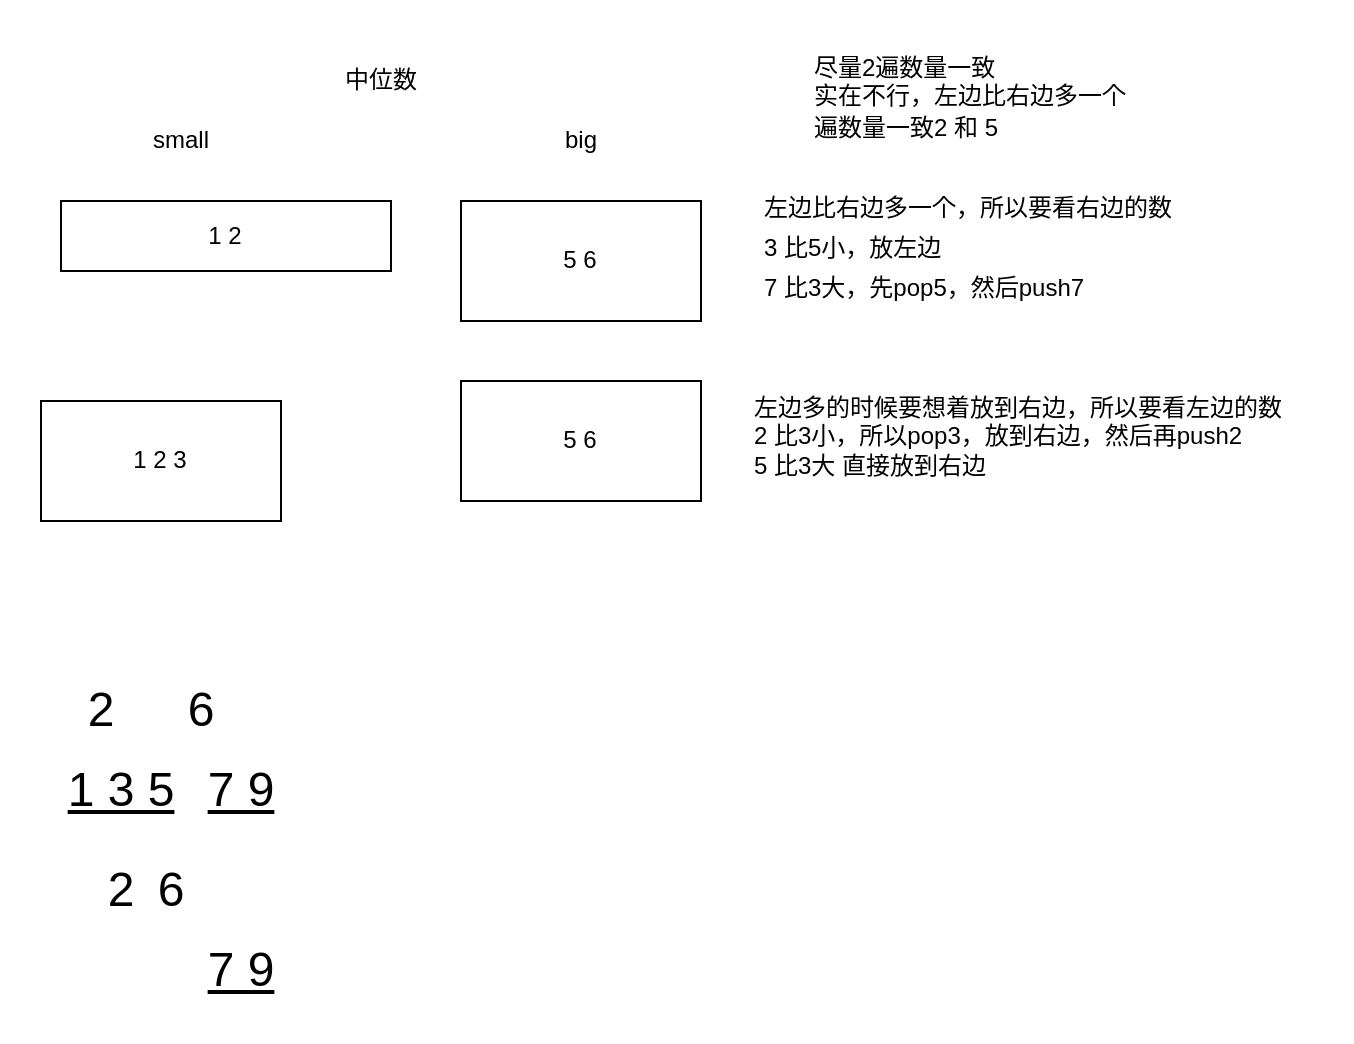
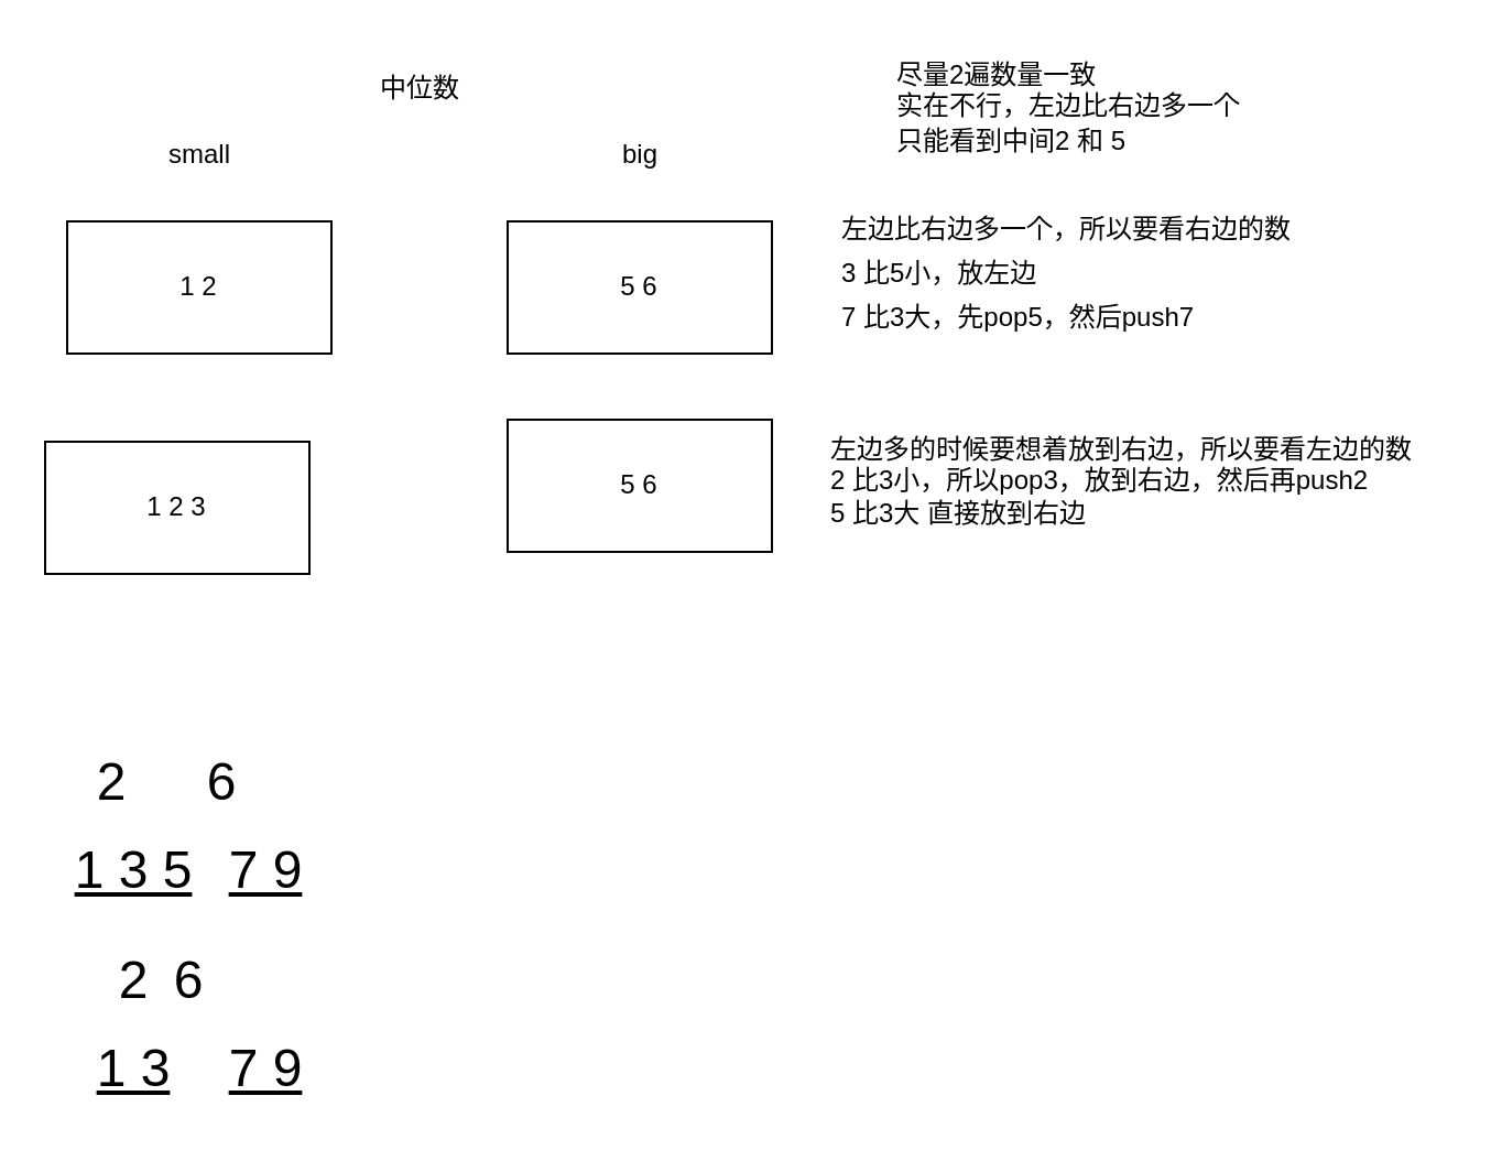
  <mxCell id="0" />
  <mxCell id="1" parent="0" />
- <mxCell id="2" value="1 2" style="rounded=0;whiteSpace=wrap;html=1;" vertex="1" parent="1"><mxGeometry x="30" y="100" width="165" height="35" as="geometry" /></mxCell>
+ <mxCell id="2" value="1 2" style="rounded=0;whiteSpace=wrap;html=1;" vertex="1" parent="1"><mxGeometry x="30" y="100" width="120" height="60" as="geometry" /></mxCell>
  <mxCell id="3" value="5 6" style="rounded=0;whiteSpace=wrap;html=1;" vertex="1" parent="1"><mxGeometry x="230" y="100" width="120" height="60" as="geometry" /></mxCell>
  <mxCell id="4" value="1 2 3" style="rounded=0;whiteSpace=wrap;html=1;" vertex="1" parent="1"><mxGeometry x="20" y="200" width="120" height="60" as="geometry" /></mxCell>
  <mxCell id="5" value="5 6" style="rounded=0;whiteSpace=wrap;html=1;" vertex="1" parent="1"><mxGeometry x="230" y="190" width="120" height="60" as="geometry" /></mxCell>
  <mxCell id="6" value="中位数" style="text;html=1;align=center;verticalAlign=middle;resizable=0;points=[];autosize=1;strokeColor=none;fillColor=none;" vertex="1" parent="1"><mxGeometry x="165" y="30" width="50" height="20" as="geometry" /></mxCell>
  <mxCell id="7" value="small" style="text;html=1;align=center;verticalAlign=middle;resizable=0;points=[];autosize=1;strokeColor=none;fillColor=none;" vertex="1" parent="1"><mxGeometry x="70" y="60" width="40" height="20" as="geometry" /></mxCell>
  <mxCell id="8" value="big" style="text;html=1;align=center;verticalAlign=middle;resizable=0;points=[];autosize=1;strokeColor=none;fillColor=none;" vertex="1" parent="1"><mxGeometry x="275" y="60" width="30" height="20" as="geometry" /></mxCell>
  <mxCell id="9" value="3 比5小，放左边" style="text;html=1;align=left;verticalAlign=top;resizable=0;points=[];autosize=1;strokeColor=none;fillColor=none;" vertex="1" parent="1"><mxGeometry x="380" y="110" width="100" height="20" as="geometry" /></mxCell>
  <mxCell id="10" value="7 比3大，先pop5，然后push7" style="text;html=1;align=left;verticalAlign=top;resizable=0;points=[];autosize=1;strokeColor=none;fillColor=none;" vertex="1" parent="1"><mxGeometry x="380" y="130" width="180" height="20" as="geometry" /></mxCell>
  <mxCell id="11" value="尽量2遍数量一致&lt;br&gt;实在不行，左边比右边多一个" style="text;html=1;align=left;verticalAlign=top;resizable=0;points=[];autosize=1;strokeColor=none;fillColor=none;" vertex="1" parent="1"><mxGeometry x="405" y="20" width="170" height="30" as="geometry" /></mxCell>
- <mxCell id="12" value="遍数量一致2 和 5" style="text;html=1;align=left;verticalAlign=top;resizable=0;points=[];autosize=1;strokeColor=none;fillColor=none;" vertex="1" parent="1"><mxGeometry x="405" y="50" width="120" height="20" as="geometry" /></mxCell>
+ <mxCell id="12" value="只能看到中间2 和 5" style="text;html=1;align=left;verticalAlign=top;resizable=0;points=[];autosize=1;strokeColor=none;fillColor=none;" vertex="1" parent="1"><mxGeometry x="405" y="50" width="120" height="20" as="geometry" /></mxCell>
  <mxCell id="13" value="左边多的时候要想着放到右边，所以要看左边的数&lt;br&gt;2 比3小，所以pop3，放到右边，然后再push2&lt;br&gt;5 比3大 直接放到右边" style="text;html=1;align=left;verticalAlign=top;resizable=0;points=[];autosize=1;strokeColor=none;fillColor=none;" vertex="1" parent="1"><mxGeometry x="375" y="190" width="280" height="50" as="geometry" /></mxCell>
  <mxCell id="14" value="左边比右边多一个，所以要看右边的数" style="text;html=1;align=left;verticalAlign=top;resizable=0;points=[];autosize=1;strokeColor=none;fillColor=none;" vertex="1" parent="1"><mxGeometry x="380" y="90" width="270" height="20" as="geometry" /></mxCell>
  <mxCell id="15" value="&lt;u style=&quot;font-size: 24px;&quot;&gt;1 3 5&lt;/u&gt;" style="text;html=1;align=center;verticalAlign=middle;resizable=0;points=[];autosize=1;strokeColor=none;fillColor=none;fontSize=24;" vertex="1" parent="1"><mxGeometry x="25" y="380" width="70" height="30" as="geometry" /></mxCell>
  <mxCell id="16" value="&lt;u style=&quot;font-size: 24px&quot;&gt;7 9&lt;/u&gt;" style="text;html=1;align=center;verticalAlign=middle;resizable=0;points=[];autosize=1;strokeColor=none;fillColor=none;fontSize=24;" vertex="1" parent="1"><mxGeometry x="95" y="380" width="50" height="30" as="geometry" /></mxCell>
+ <mxCell id="17" value="&lt;u style=&quot;font-size: 24px&quot;&gt;1 3&lt;/u&gt;" style="text;html=1;align=center;verticalAlign=middle;resizable=0;points=[];autosize=1;strokeColor=none;fillColor=none;fontSize=24;" vertex="1" parent="1"><mxGeometry x="35" y="470" width="50" height="30" as="geometry" /></mxCell>
  <mxCell id="18" value="&lt;u style=&quot;font-size: 24px&quot;&gt;7 9&lt;/u&gt;" style="text;html=1;align=center;verticalAlign=middle;resizable=0;points=[];autosize=1;strokeColor=none;fillColor=none;fontSize=24;" vertex="1" parent="1"><mxGeometry x="95" y="470" width="50" height="30" as="geometry" /></mxCell>
  <mxCell id="19" value="2" style="text;html=1;align=center;verticalAlign=middle;resizable=0;points=[];autosize=1;strokeColor=none;fillColor=none;fontSize=24;" vertex="1" parent="1"><mxGeometry x="35" y="340" width="30" height="30" as="geometry" /></mxCell>
  <mxCell id="20" value="6" style="text;html=1;align=center;verticalAlign=middle;resizable=0;points=[];autosize=1;strokeColor=none;fillColor=none;fontSize=24;" vertex="1" parent="1"><mxGeometry x="85" y="340" width="30" height="30" as="geometry" /></mxCell>
  <mxCell id="21" value="2" style="text;html=1;align=center;verticalAlign=middle;resizable=0;points=[];autosize=1;strokeColor=none;fillColor=none;fontSize=24;" vertex="1" parent="1"><mxGeometry x="45" y="430" width="30" height="30" as="geometry" /></mxCell>
  <mxCell id="22" value="6" style="text;html=1;align=center;verticalAlign=middle;resizable=0;points=[];autosize=1;strokeColor=none;fillColor=none;fontSize=24;" vertex="1" parent="1"><mxGeometry x="70" y="430" width="30" height="30" as="geometry" /></mxCell>
